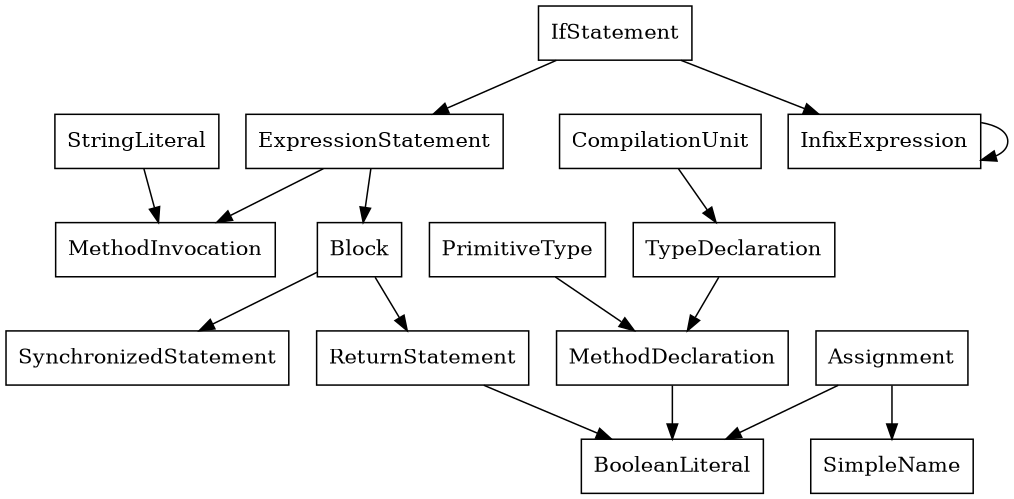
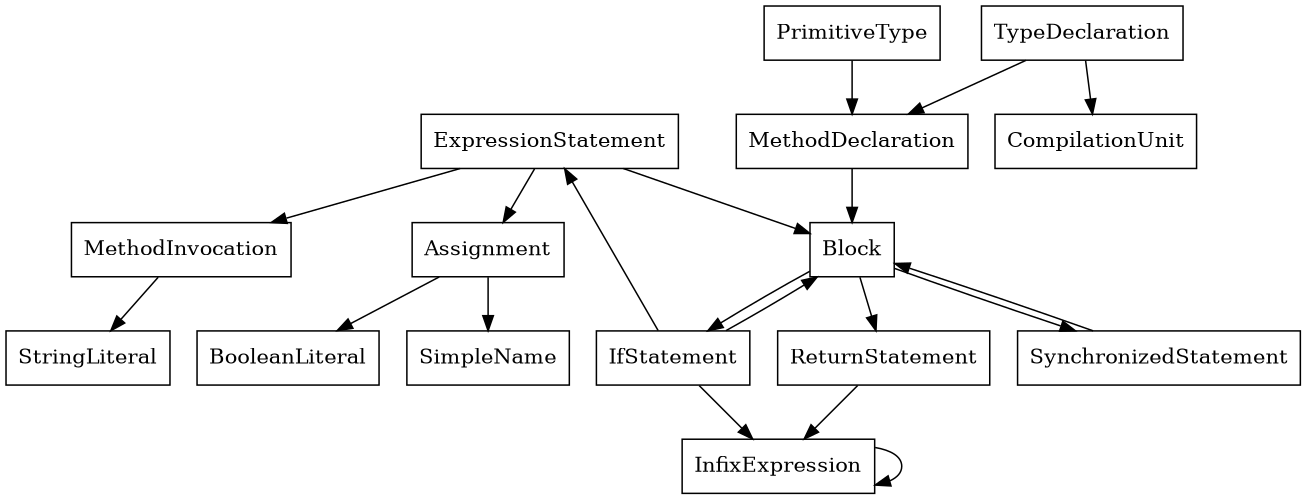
  digraph {
    fontcolor=white
    node [shape=box]
    n1 [label=ExpressionStatement]
    n2 [label=MethodInvocation]
    n3 [label=Assignment]
    n4 [label=Block]
    n5 [label=StringLiteral]
    n6 [label=BooleanLiteral]
    n7 [label=SimpleName]
    n8 [label=IfStatement]
    n9 [label=InfixExpression]
    n10 [label=ReturnStatement]
    n11 [label=SynchronizedStatement]
    n12 [label=PrimitiveType]
    n13 [label=MethodDeclaration]
    n14 [label=TypeDeclaration]
    n15 [label=CompilationUnit]
    n1 -> n2
+   n1 -> n3
    n1 -> n4
-   n5 -> n2
+   n2 -> n5
    n3 -> n6
    n3 -> n7
+   n4 -> n8
    n4 -> n10
    n4 -> n11
    n8 -> n1
+   n8 -> n4
    n8 -> n9
    n9 -> n9
-   n10 -> n6
+   n10 -> n9
+   n11 -> n4
    n12 -> n13
-   n13 -> n6
+   n13 -> n4
    n14 -> n13
-   n15 -> n14
+   n14 -> n15
  }
